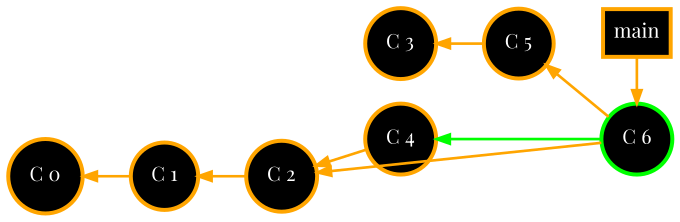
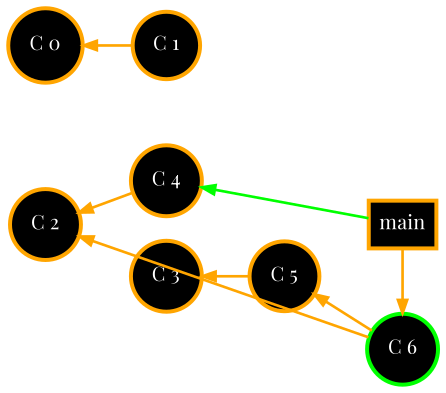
  digraph {
    fontname="Playfair Display"
    rankdir=LR
    splines=line
    node [color=orange fillcolor=black fontcolor=white fontname="Playfair Display" fontsize=15.0 group=main penwidth=3 shape=circle style=filled]
    edge [color=orange dir=back fontname="Playfair Display" style=bold]
    n1 [label="C 4" width=0.3]
    n2 [group=branch label="C 3" width=0.3]
    n3 [label=main shape=rect style="bold,filled" width=0.3 group=""]
    n4 [color=green label="C 6" width=0.3]
    n5 [group=branch label="C 5" width=0.3]
    n6 [label="C 0" width=0.3]
    n7 [label="C 1" width=0.3]
    n8 [label="C 2" width=0.3]
    subgraph sub_1 {
      rank=same
      n1
      n2
    }
    subgraph sub_2 {
      rank=same
      n3
      n4
    }
-   n1 -> n4 [color=green]
+   n1 -> n3 [color=green]
    n2 -> n5
    n3 -> n4 [minlen=2 dir=""]
    n5 -> n4
    n6 -> n7
-   n7 -> n8
    n8 -> n1
    n8 -> n4
  }
